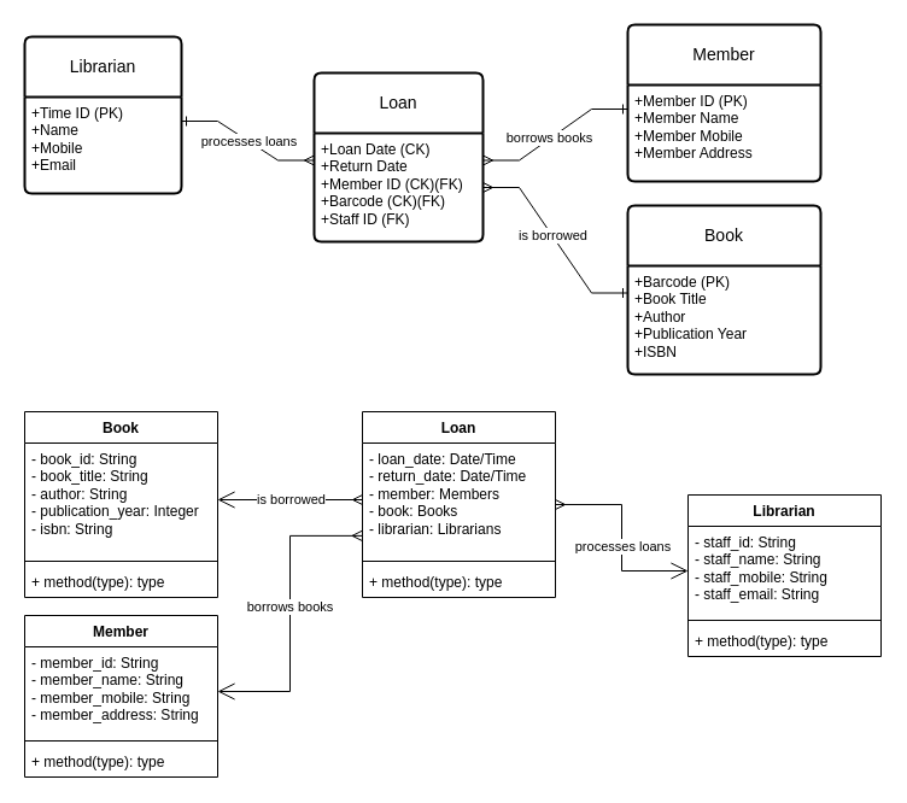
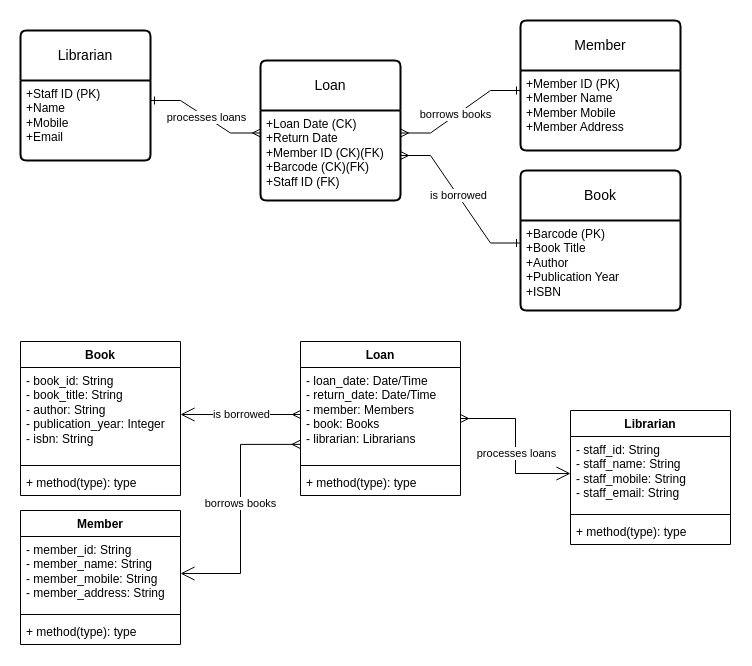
  <mxCell id="0" />
  <mxCell id="1" parent="0" />
  <mxCell id="2" value="Book" style="swimlane;childLayout=stackLayout;horizontal=1;startSize=50;horizontalStack=0;rounded=1;fontSize=14;fontStyle=0;strokeWidth=2;resizeParent=0;resizeLast=1;shadow=0;dashed=0;align=center;arcSize=4;whiteSpace=wrap;html=1;" vertex="1" parent="1"><mxGeometry x="520" y="170" width="160" height="140" as="geometry" /></mxCell>
  <mxCell id="3" value="+Barcode (PK)&lt;br&gt;+Book Title&lt;br&gt;+Author&lt;div&gt;+Publication Year&lt;/div&gt;&lt;div&gt;+ISBN&lt;/div&gt;" style="align=left;strokeColor=none;fillColor=none;spacingLeft=4;fontSize=12;verticalAlign=top;resizable=0;rotatable=0;part=1;html=1;" vertex="1" parent="2"><mxGeometry y="50" width="160" height="90" as="geometry" /></mxCell>
  <mxCell id="4" value="Member" style="swimlane;childLayout=stackLayout;horizontal=1;startSize=50;horizontalStack=0;rounded=1;fontSize=14;fontStyle=0;strokeWidth=2;resizeParent=0;resizeLast=1;shadow=0;dashed=0;align=center;arcSize=4;whiteSpace=wrap;html=1;" vertex="1" parent="1"><mxGeometry x="520" y="20" width="160" height="130" as="geometry" /></mxCell>
  <mxCell id="5" value="+Member ID (PK)&lt;div&gt;+Member Name&lt;/div&gt;&lt;div&gt;+Member Mobile&lt;br&gt;+Member Address&lt;/div&gt;" style="align=left;strokeColor=none;fillColor=none;spacingLeft=4;fontSize=12;verticalAlign=top;resizable=0;rotatable=0;part=1;html=1;" vertex="1" parent="4"><mxGeometry y="50" width="160" height="80" as="geometry" /></mxCell>
  <mxCell id="6" value="Loan" style="swimlane;childLayout=stackLayout;horizontal=1;startSize=50;horizontalStack=0;rounded=1;fontSize=14;fontStyle=0;strokeWidth=2;resizeParent=0;resizeLast=1;shadow=0;dashed=0;align=center;arcSize=4;whiteSpace=wrap;html=1;" vertex="1" parent="1"><mxGeometry x="260" y="60" width="140" height="140" as="geometry" /></mxCell>
  <mxCell id="7" value="&lt;div&gt;+Loan Date (CK)&lt;br&gt;+Return Date&lt;br&gt;+Member ID (CK)(FK)&lt;div&gt;+Barcode (CK)(FK)&lt;br&gt;&lt;/div&gt;&lt;div&gt;+Staff ID (FK)&lt;br&gt;&lt;/div&gt;&lt;/div&gt;" style="align=left;strokeColor=none;fillColor=none;spacingLeft=4;fontSize=12;verticalAlign=top;resizable=0;rotatable=0;part=1;html=1;" vertex="1" parent="6"><mxGeometry y="50" width="140" height="90" as="geometry" /></mxCell>
  <mxCell id="8" value="Librarian" style="swimlane;childLayout=stackLayout;horizontal=1;startSize=50;horizontalStack=0;rounded=1;fontSize=14;fontStyle=0;strokeWidth=2;resizeParent=0;resizeLast=1;shadow=0;dashed=0;align=center;arcSize=4;whiteSpace=wrap;html=1;" vertex="1" parent="1"><mxGeometry x="20" y="30" width="130" height="130" as="geometry" /></mxCell>
- <mxCell id="9" value="+Time ID (PK)&lt;div&gt;+Name&lt;br&gt;+Mobile&lt;br&gt;+Email&lt;/div&gt;" style="align=left;strokeColor=none;fillColor=none;spacingLeft=4;fontSize=12;verticalAlign=top;resizable=0;rotatable=0;part=1;html=1;" vertex="1" parent="8"><mxGeometry y="50" width="130" height="80" as="geometry" /></mxCell>
+ <mxCell id="9" value="+Staff ID (PK)&lt;div&gt;+Name&lt;br&gt;+Mobile&lt;br&gt;+Email&lt;/div&gt;" style="align=left;strokeColor=none;fillColor=none;spacingLeft=4;fontSize=12;verticalAlign=top;resizable=0;rotatable=0;part=1;html=1;" vertex="1" parent="8"><mxGeometry y="50" width="130" height="80" as="geometry" /></mxCell>
  <mxCell id="10" value="" style="edgeStyle=entityRelationEdgeStyle;fontSize=12;html=1;endArrow=ERone;startArrow=ERmany;rounded=0;entryX=0;entryY=0.25;entryDx=0;entryDy=0;exitX=1;exitY=0.25;exitDx=0;exitDy=0;startFill=0;endFill=0;" edge="1" parent="1" source="7" target="5"><mxGeometry width="100" height="100" relative="1" as="geometry"><mxPoint x="290" y="200" as="sourcePoint" /><mxPoint x="390" y="100" as="targetPoint" /></mxGeometry></mxCell>
  <mxCell id="11" value="borrows books" style="edgeLabel;html=1;align=center;verticalAlign=middle;resizable=0;points=[];" vertex="1" connectable="0" parent="10"><mxGeometry x="-0.092" y="1" relative="1" as="geometry"><mxPoint as="offset" /></mxGeometry></mxCell>
  <mxCell id="12" value="" style="edgeStyle=entityRelationEdgeStyle;fontSize=12;html=1;endArrow=ERmany;rounded=0;entryX=1;entryY=0.5;entryDx=0;entryDy=0;exitX=0;exitY=0.25;exitDx=0;exitDy=0;endFill=0;startArrow=ERone;startFill=0;" edge="1" parent="1" source="3" target="7"><mxGeometry width="100" height="100" relative="1" as="geometry"><mxPoint x="290" y="200" as="sourcePoint" /><mxPoint x="390" y="100" as="targetPoint" /></mxGeometry></mxCell>
  <mxCell id="13" value="is borrowed" style="edgeLabel;html=1;align=center;verticalAlign=middle;resizable=0;points=[];" vertex="1" connectable="0" parent="12"><mxGeometry x="0.056" relative="1" as="geometry"><mxPoint as="offset" /></mxGeometry></mxCell>
  <mxCell id="14" value="" style="edgeStyle=entityRelationEdgeStyle;fontSize=12;html=1;endArrow=ERmany;startArrow=ERone;rounded=0;exitX=1;exitY=0.25;exitDx=0;exitDy=0;entryX=0;entryY=0.25;entryDx=0;entryDy=0;startFill=0;endFill=0;" edge="1" parent="1" source="9" target="7"><mxGeometry width="100" height="100" relative="1" as="geometry"><mxPoint x="290" y="200" as="sourcePoint" /><mxPoint x="390" y="100" as="targetPoint" /></mxGeometry></mxCell>
  <mxCell id="15" value="processes loans" style="edgeLabel;html=1;align=center;verticalAlign=middle;resizable=0;points=[];" vertex="1" connectable="0" parent="14"><mxGeometry x="0.014" relative="1" as="geometry"><mxPoint as="offset" /></mxGeometry></mxCell>
  <mxCell id="16" value="Member" style="swimlane;fontStyle=1;align=center;verticalAlign=top;childLayout=stackLayout;horizontal=1;startSize=26;horizontalStack=0;resizeParent=1;resizeParentMax=0;resizeLast=0;collapsible=1;marginBottom=0;whiteSpace=wrap;html=1;" vertex="1" parent="1"><mxGeometry x="20" y="510" width="160" height="134" as="geometry" /></mxCell>
  <mxCell id="17" value="- member_id: String&lt;div&gt;- member_name: String&lt;/div&gt;&lt;div&gt;- member_mobile: String&lt;/div&gt;&lt;div&gt;- member_address: String&lt;/div&gt;" style="text;strokeColor=none;fillColor=none;align=left;verticalAlign=top;spacingLeft=4;spacingRight=4;overflow=hidden;rotatable=0;points=[[0,0.5],[1,0.5]];portConstraint=eastwest;whiteSpace=wrap;html=1;" vertex="1" parent="16"><mxGeometry y="26" width="160" height="74" as="geometry" /></mxCell>
  <mxCell id="18" value="" style="line;strokeWidth=1;fillColor=none;align=left;verticalAlign=middle;spacingTop=-1;spacingLeft=3;spacingRight=3;rotatable=0;labelPosition=right;points=[];portConstraint=eastwest;strokeColor=inherit;" vertex="1" parent="16"><mxGeometry y="100" width="160" height="8" as="geometry" /></mxCell>
  <mxCell id="19" value="+ method(type): type" style="text;strokeColor=none;fillColor=none;align=left;verticalAlign=top;spacingLeft=4;spacingRight=4;overflow=hidden;rotatable=0;points=[[0,0.5],[1,0.5]];portConstraint=eastwest;whiteSpace=wrap;html=1;" vertex="1" parent="16"><mxGeometry y="108" width="160" height="26" as="geometry" /></mxCell>
  <mxCell id="20" value="Book" style="swimlane;fontStyle=1;align=center;verticalAlign=top;childLayout=stackLayout;horizontal=1;startSize=26;horizontalStack=0;resizeParent=1;resizeParentMax=0;resizeLast=0;collapsible=1;marginBottom=0;whiteSpace=wrap;html=1;" vertex="1" parent="1"><mxGeometry x="20" y="341" width="160" height="154" as="geometry" /></mxCell>
  <mxCell id="21" value="- book_id: String&lt;div&gt;- book_title: String&lt;/div&gt;&lt;div&gt;- author: String&lt;/div&gt;&lt;div&gt;- publication_year: Integer&lt;/div&gt;&lt;div&gt;- isbn: String&lt;/div&gt;" style="text;strokeColor=none;fillColor=none;align=left;verticalAlign=top;spacingLeft=4;spacingRight=4;overflow=hidden;rotatable=0;points=[[0,0.5],[1,0.5]];portConstraint=eastwest;whiteSpace=wrap;html=1;" vertex="1" parent="20"><mxGeometry y="26" width="160" height="94" as="geometry" /></mxCell>
  <mxCell id="22" value="" style="line;strokeWidth=1;fillColor=none;align=left;verticalAlign=middle;spacingTop=-1;spacingLeft=3;spacingRight=3;rotatable=0;labelPosition=right;points=[];portConstraint=eastwest;strokeColor=inherit;" vertex="1" parent="20"><mxGeometry y="120" width="160" height="8" as="geometry" /></mxCell>
  <mxCell id="23" value="+ method(type): type" style="text;strokeColor=none;fillColor=none;align=left;verticalAlign=top;spacingLeft=4;spacingRight=4;overflow=hidden;rotatable=0;points=[[0,0.5],[1,0.5]];portConstraint=eastwest;whiteSpace=wrap;html=1;" vertex="1" parent="20"><mxGeometry y="128" width="160" height="26" as="geometry" /></mxCell>
  <mxCell id="24" value="Loan" style="swimlane;fontStyle=1;align=center;verticalAlign=top;childLayout=stackLayout;horizontal=1;startSize=26;horizontalStack=0;resizeParent=1;resizeParentMax=0;resizeLast=0;collapsible=1;marginBottom=0;whiteSpace=wrap;html=1;" vertex="1" parent="1"><mxGeometry x="300" y="341" width="160" height="154" as="geometry" /></mxCell>
  <mxCell id="25" value="- loan_date: Date/Time&lt;div&gt;- return_date: Date/Time&lt;/div&gt;&lt;div&gt;- member: Members&lt;/div&gt;&lt;div&gt;- book: Books&lt;/div&gt;&lt;div&gt;- librarian: Librarians&lt;/div&gt;" style="text;strokeColor=none;fillColor=none;align=left;verticalAlign=top;spacingLeft=4;spacingRight=4;overflow=hidden;rotatable=0;points=[[0,0.5],[1,0.5]];portConstraint=eastwest;whiteSpace=wrap;html=1;" vertex="1" parent="24"><mxGeometry y="26" width="160" height="94" as="geometry" /></mxCell>
  <mxCell id="26" value="" style="line;strokeWidth=1;fillColor=none;align=left;verticalAlign=middle;spacingTop=-1;spacingLeft=3;spacingRight=3;rotatable=0;labelPosition=right;points=[];portConstraint=eastwest;strokeColor=inherit;" vertex="1" parent="24"><mxGeometry y="120" width="160" height="8" as="geometry" /></mxCell>
  <mxCell id="27" value="+ method(type): type" style="text;strokeColor=none;fillColor=none;align=left;verticalAlign=top;spacingLeft=4;spacingRight=4;overflow=hidden;rotatable=0;points=[[0,0.5],[1,0.5]];portConstraint=eastwest;whiteSpace=wrap;html=1;" vertex="1" parent="24"><mxGeometry y="128" width="160" height="26" as="geometry" /></mxCell>
  <mxCell id="28" value="Librarian" style="swimlane;fontStyle=1;align=center;verticalAlign=top;childLayout=stackLayout;horizontal=1;startSize=26;horizontalStack=0;resizeParent=1;resizeParentMax=0;resizeLast=0;collapsible=1;marginBottom=0;whiteSpace=wrap;html=1;" vertex="1" parent="1"><mxGeometry x="570" y="410" width="160" height="134" as="geometry" /></mxCell>
  <mxCell id="29" value="- staff_id: String&lt;div&gt;- staff_name: String&lt;/div&gt;&lt;div&gt;- staff_mobile: String&lt;/div&gt;&lt;div&gt;- staff_email: String&lt;/div&gt;" style="text;strokeColor=none;fillColor=none;align=left;verticalAlign=top;spacingLeft=4;spacingRight=4;overflow=hidden;rotatable=0;points=[[0,0.5],[1,0.5]];portConstraint=eastwest;whiteSpace=wrap;html=1;" vertex="1" parent="28"><mxGeometry y="26" width="160" height="74" as="geometry" /></mxCell>
  <mxCell id="30" value="" style="line;strokeWidth=1;fillColor=none;align=left;verticalAlign=middle;spacingTop=-1;spacingLeft=3;spacingRight=3;rotatable=0;labelPosition=right;points=[];portConstraint=eastwest;strokeColor=inherit;" vertex="1" parent="28"><mxGeometry y="100" width="160" height="8" as="geometry" /></mxCell>
  <mxCell id="31" value="+ method(type): type" style="text;strokeColor=none;fillColor=none;align=left;verticalAlign=top;spacingLeft=4;spacingRight=4;overflow=hidden;rotatable=0;points=[[0,0.5],[1,0.5]];portConstraint=eastwest;whiteSpace=wrap;html=1;" vertex="1" parent="28"><mxGeometry y="108" width="160" height="26" as="geometry" /></mxCell>
  <mxCell id="32" value="" style="endArrow=open;endFill=1;endSize=12;html=1;rounded=0;entryX=1;entryY=0.5;entryDx=0;entryDy=0;exitX=-0.003;exitY=0.818;exitDx=0;exitDy=0;exitPerimeter=0;startArrow=ERmany;startFill=0;edgeStyle=orthogonalEdgeStyle;" edge="1" parent="1" source="25" target="17"><mxGeometry width="160" relative="1" as="geometry"><mxPoint x="290" y="280" as="sourcePoint" /><mxPoint x="450" y="280" as="targetPoint" /></mxGeometry></mxCell>
  <mxCell id="33" value="borrows books" style="edgeLabel;html=1;align=center;verticalAlign=middle;resizable=0;points=[];" vertex="1" connectable="0" parent="32"><mxGeometry x="-0.053" y="-1" relative="1" as="geometry"><mxPoint as="offset" /></mxGeometry></mxCell>
  <mxCell id="34" value="" style="endArrow=open;endFill=1;endSize=12;html=1;rounded=0;entryX=0;entryY=0.5;entryDx=0;entryDy=0;exitX=1;exitY=0.5;exitDx=0;exitDy=0;startArrow=ERmany;startFill=0;edgeStyle=orthogonalEdgeStyle;" edge="1" parent="1" source="24" target="29"><mxGeometry width="160" relative="1" as="geometry"><mxPoint x="290" y="280" as="sourcePoint" /><mxPoint x="450" y="280" as="targetPoint" /></mxGeometry></mxCell>
  <mxCell id="35" value="processes loans" style="edgeLabel;html=1;align=center;verticalAlign=middle;resizable=0;points=[];" vertex="1" connectable="0" parent="34"><mxGeometry x="0.08" relative="1" as="geometry"><mxPoint as="offset" /></mxGeometry></mxCell>
  <mxCell id="36" value="" style="endArrow=open;endFill=1;endSize=12;html=1;rounded=0;entryX=1;entryY=0.5;entryDx=0;entryDy=0;exitX=0;exitY=0.5;exitDx=0;exitDy=0;startArrow=ERmany;startFill=0;" edge="1" parent="1" source="25" target="21"><mxGeometry width="160" relative="1" as="geometry"><mxPoint x="290" y="280" as="sourcePoint" /><mxPoint x="450" y="280" as="targetPoint" /></mxGeometry></mxCell>
  <mxCell id="37" value="is borrowed" style="edgeLabel;html=1;align=center;verticalAlign=middle;resizable=0;points=[];" vertex="1" connectable="0" parent="36"><mxGeometry x="0.002" y="-1" relative="1" as="geometry"><mxPoint as="offset" /></mxGeometry></mxCell>
